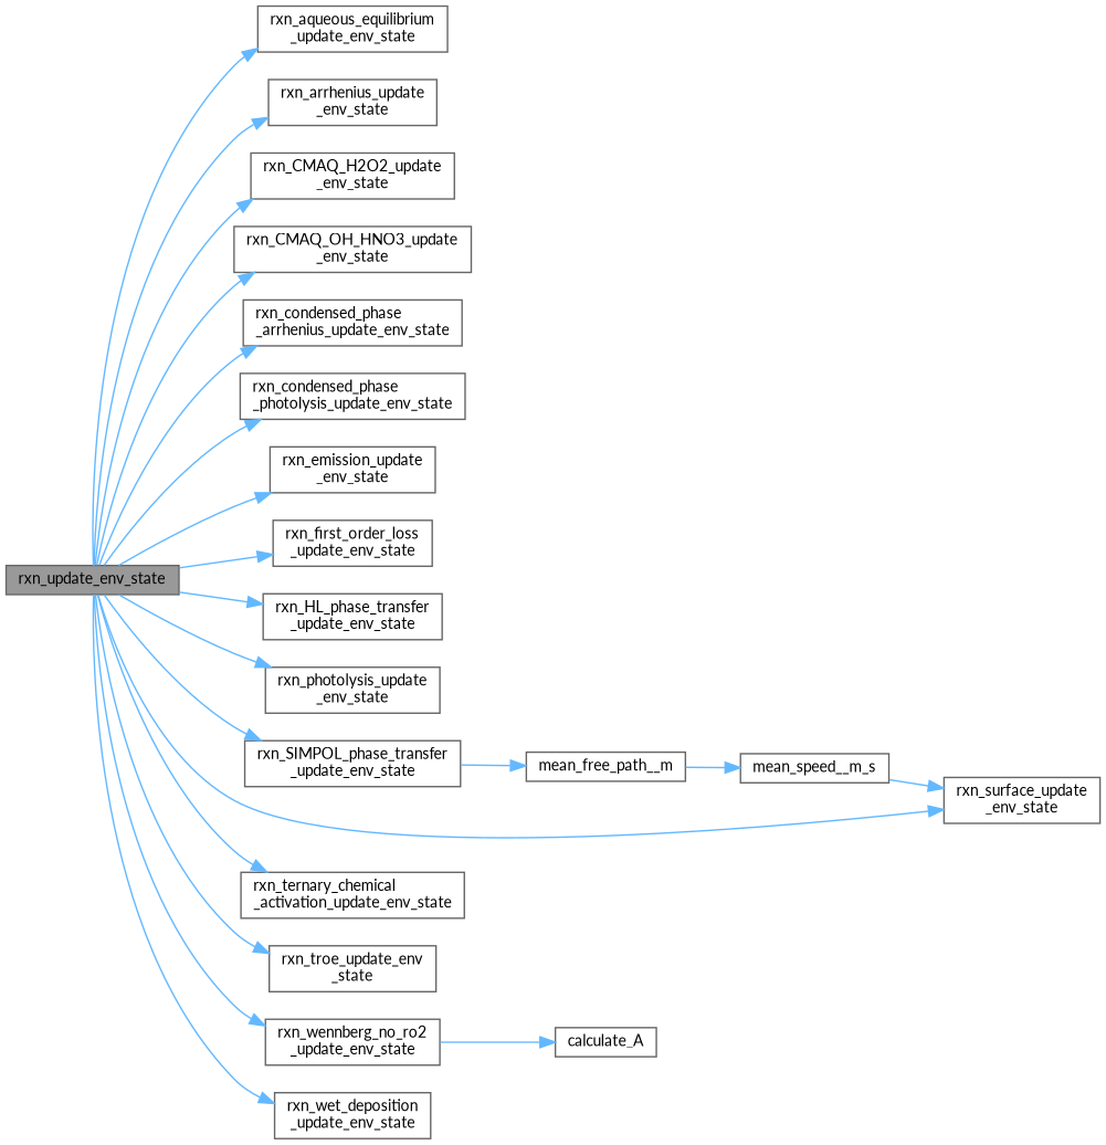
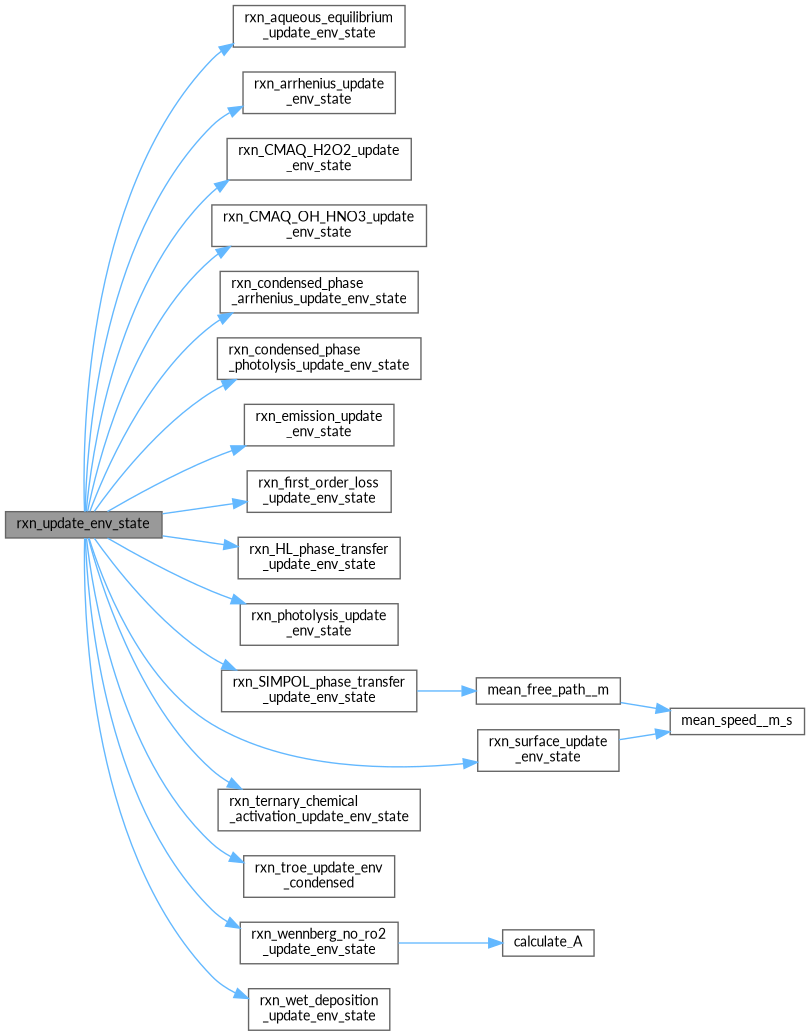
  digraph {
    fontname=Lato
    rankdir=LR
    node [color=grey40 fillcolor=white fontname=Lato fontsize=10 shape=box style=filled]
    edge [color=steelblue1 fontname=Lato fontsize=10 labelfontname=Helvetica labelfontsize=10 style=solid]
    n1 [color=gray40 fillcolor=grey60 fontcolor=black height=0.2 label=rxn_update_env_state width=0.4]
    n2 [height=0.2 label="rxn_aqueous_equilibrium\l_update_env_state" width=0.4]
    n3 [height=0.2 label="rxn_arrhenius_update\l_env_state" width=0.4]
    n4 [height=0.2 label="rxn_CMAQ_H2O2_update\l_env_state" width=0.4]
    n5 [height=0.2 label="rxn_CMAQ_OH_HNO3_update\l_env_state" width=0.4]
    n6 [height=0.2 label="rxn_condensed_phase\l_arrhenius_update_env_state" width=0.4]
    n7 [height=0.2 label="rxn_condensed_phase\l_photolysis_update_env_state" width=0.4]
    n8 [height=0.2 label="rxn_emission_update\l_env_state" width=0.4]
    n9 [height=0.2 label="rxn_first_order_loss\l_update_env_state" width=0.4]
    n10 [height=0.2 label="rxn_HL_phase_transfer\l_update_env_state" width=0.4]
    n11 [height=0.2 label="rxn_photolysis_update\l_env_state" width=0.4]
    n12 [height=0.2 label="rxn_SIMPOL_phase_transfer\l_update_env_state" width=0.4]
    n13 [height=0.2 label="rxn_surface_update\l_env_state" width=0.4]
    n14 [height=0.2 label="rxn_ternary_chemical\l_activation_update_env_state" width=0.4]
-   n15 [height=0.2 label="rxn_troe_update_env\l_state" width=0.4]
+   n15 [height=0.2 label="rxn_troe_update_env\l_condensed" width=0.4]
    n16 [height=0.2 label="rxn_wennberg_no_ro2\l_update_env_state" width=0.4]
    n17 [height=0.2 label="rxn_wet_deposition\l_update_env_state" width=0.4]
    n18 [height=0.2 label=mean_free_path__m width=0.4]
    n19 [height=0.2 label=mean_speed__m_s width=0.4]
    n20 [height=0.2 label=calculate_A width=0.4]
    n1 -> n2
    n1 -> n3
    n1 -> n4
    n1 -> n5
    n1 -> n6
    n1 -> n7
    n1 -> n8
    n1 -> n9
    n1 -> n10
    n1 -> n11
    n1 -> n12
    n1 -> n13
    n1 -> n14
    n1 -> n15
    n1 -> n16
    n1 -> n17
    n12 -> n18
-   n19 -> n13
+   n13 -> n19
    n16 -> n20
    n18 -> n19
  }
